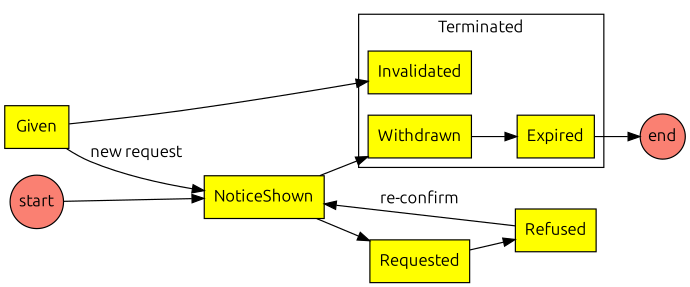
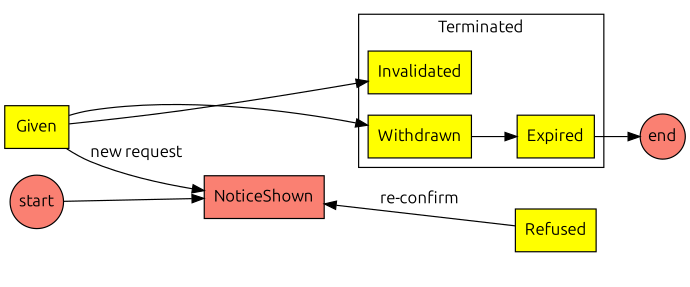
  digraph {
    compound=true
    fontname=Ubuntu
    rankdir=LR
    node [fillcolor=yellow fontname=Ubuntu shape=rect style=filled]
    edge [fontname=Ubuntu]
    Withdrawn
    Expired
    Invalidated
    end [fillcolor=salmon height=0.1 margin=0.01 shape=circle width=0.1]
    start [fillcolor=salmon height=0.1 margin=0.01 shape=circle width=0.1]
-   NoticeShown
-   Requested
+   NoticeShown [fillcolor=salmon]
    Refused
    Given
    subgraph cluster_1 {
      label=Terminated
      Withdrawn
      Expired
      Invalidated
    }
    Withdrawn -> Expired
    Expired -> end
    start -> NoticeShown
-   NoticeShown -> Requested
-   Requested -> Refused
    Refused -> NoticeShown [label="re-confirm"]
-   NoticeShown -> Withdrawn
+   Given -> Withdrawn
    Given -> Invalidated
    Given -> NoticeShown [label="new request"]
  }
